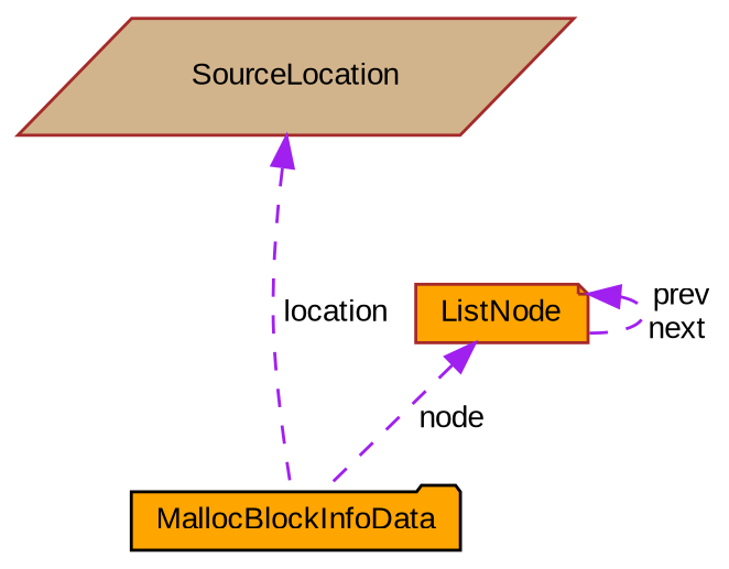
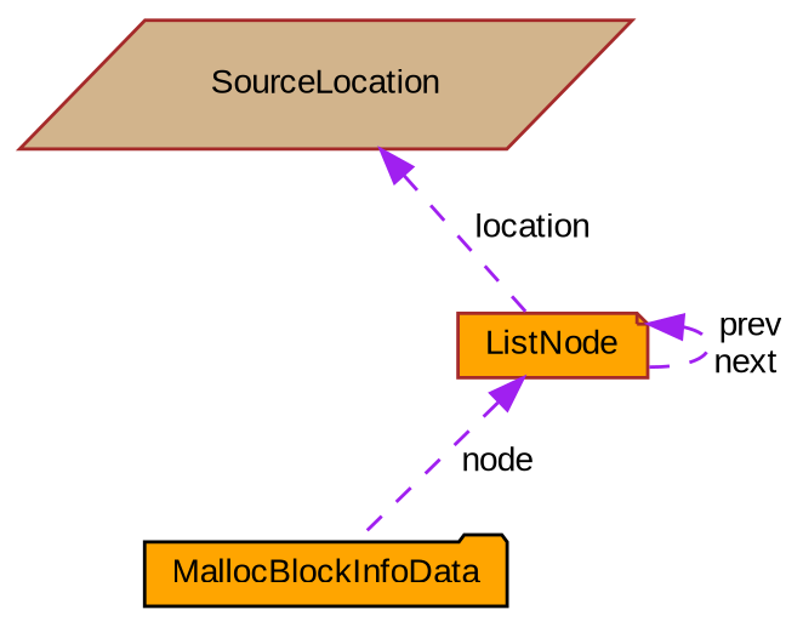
  digraph {
    fontname="Liberation Sans"
    node [color=brown fillcolor=orange fontname="Liberation Sans" fontsize=10 style=filled]
    edge [color=purple dir=back fontname="Liberation Sans" fontsize=10 labelfontname=Helvetica labelfontsize=10 style=dashed]
    n1 [color=black height=0.2 label=MallocBlockInfoData shape=folder width=0.4]
    n2 [fillcolor=tan height=0.2 label=SourceLocation shape=parallelogram width=0.4]
    n3 [height=0.2 label=ListNode shape=note width=0.4]
-   n2 -> n1 [label=" location"]
+   n2 -> n3 [label=" location"]
    n3 -> n1 [label=" node"]
    n3 -> n3 [label=" prev\nnext"]
  }
